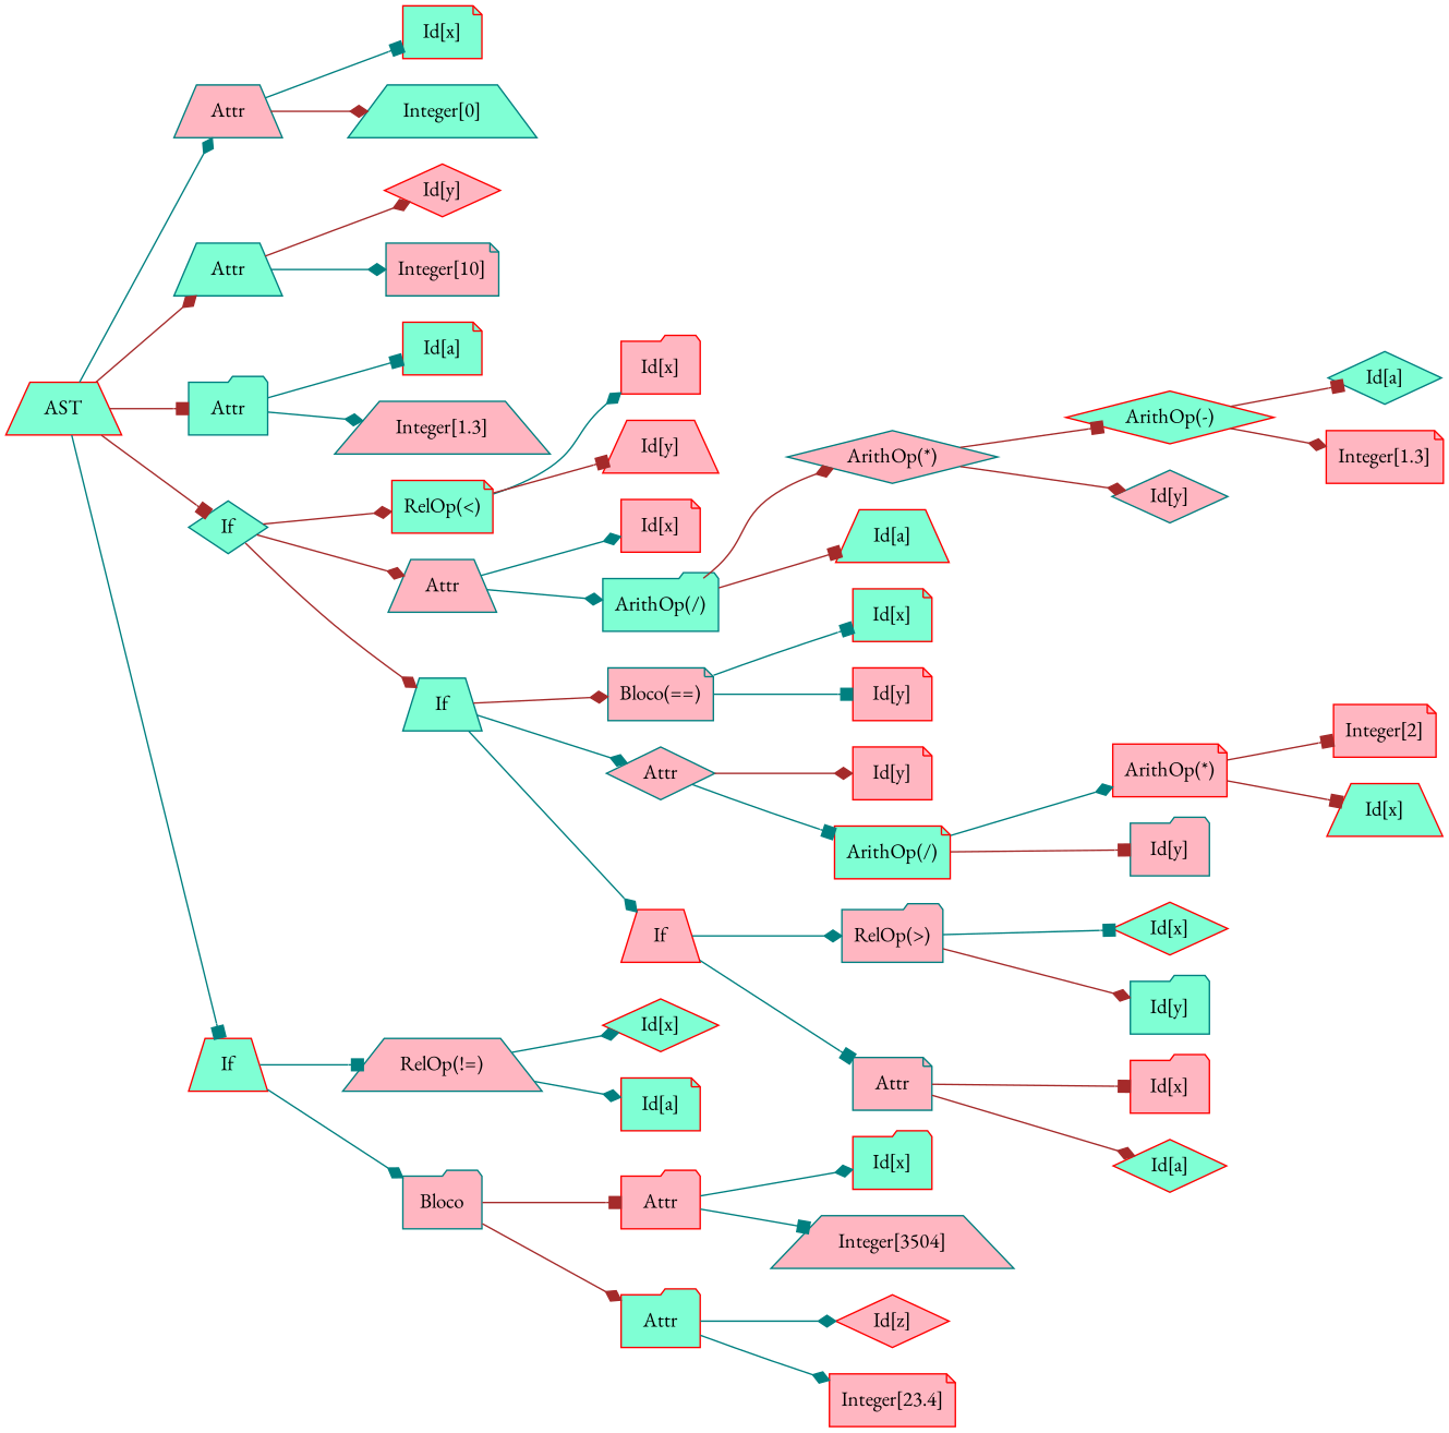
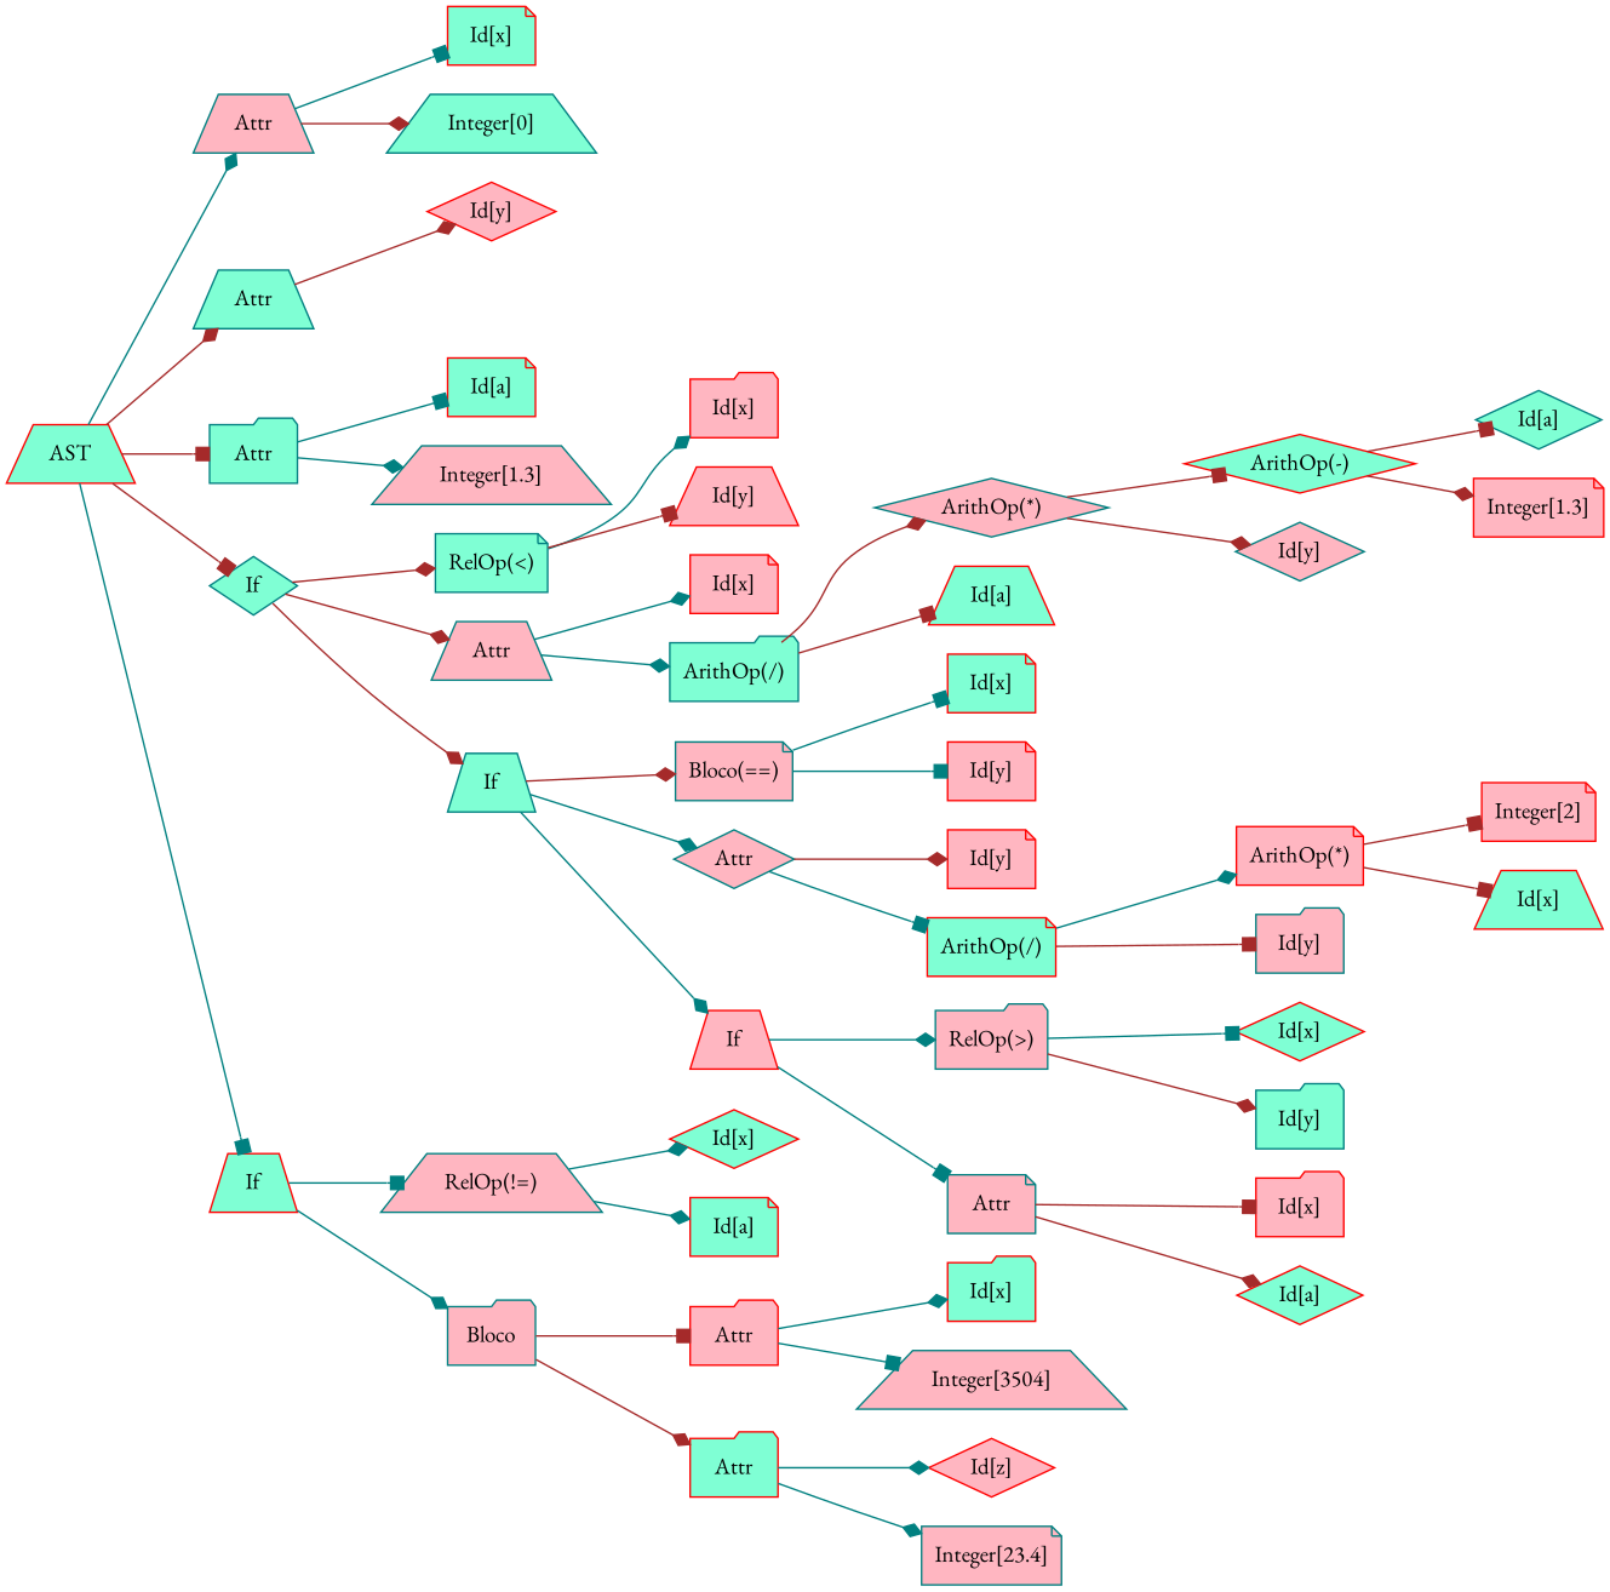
  digraph {
    fontname="EB Garamond"
    rankdir=LR
    node [color=red fillcolor=lightpink fontname="EB Garamond" shape=note style=filled]
    edge [arrowhead=diamond color=teal fontname="EB Garamond"]
    n1 [fillcolor=aquamarine label=AST shape=trapezium]
    n2 [color=teal label=Attr shape=trapezium]
    n3 [color=teal fillcolor=aquamarine label=Attr shape=trapezium]
    n4 [color=teal fillcolor=aquamarine label=Attr shape=folder]
    n5 [color=teal fillcolor=aquamarine label=If shape=diamond]
    n6 [fillcolor=aquamarine label=If shape=trapezium]
    n7 [fillcolor=aquamarine label="Id[x]"]
    n8 [color=teal fillcolor=aquamarine label="Integer[0]" shape=trapezium]
    n9 [label="Id[y]" shape=diamond]
-   n10 [color=teal label="Integer[10]"]
    n11 [fillcolor=aquamarine label="Id[a]"]
    n12 [color=teal label="Integer[1.3]" shape=trapezium]
-   n13 [fillcolor=aquamarine label="RelOp(<)"]
+   n13 [color=teal fillcolor=aquamarine label="RelOp(<)"]
    n14 [color=teal label=Attr shape=trapezium]
    n15 [color=teal fillcolor=aquamarine label=If shape=trapezium]
    n16 [color=teal label="RelOp(!=)" shape=trapezium]
    n17 [color=teal label=Bloco shape=folder]
    n18 [label="Id[x]" shape=folder]
    n19 [label="Id[y]" shape=trapezium]
    n20 [label="Id[x]"]
    n21 [color=teal fillcolor=aquamarine label="ArithOp(/)" shape=folder]
    n22 [color=teal label="Bloco(==)"]
    n23 [color=teal label=Attr shape=diamond]
    n24 [label=If shape=trapezium]
    n25 [color=teal label="ArithOp(*)" shape=diamond]
    n26 [fillcolor=aquamarine label="Id[a]" shape=trapezium]
    n27 [fillcolor=aquamarine label="ArithOp(-)" shape=diamond]
    n28 [color=teal label="Id[y]" shape=diamond]
    n29 [color=teal fillcolor=aquamarine label="Id[a]" shape=diamond]
    n30 [label="Integer[1.3]"]
    n31 [fillcolor=aquamarine label="Id[x]"]
    n32 [label="Id[y]"]
    n33 [label="Id[y]"]
    n34 [fillcolor=aquamarine label="ArithOp(/)"]
    n35 [color=teal label="RelOp(>)" shape=folder]
    n36 [color=teal label=Attr]
    n37 [label="ArithOp(*)"]
    n38 [color=teal label="Id[y]" shape=folder]
    n39 [label="Integer[2]"]
    n40 [fillcolor=aquamarine label="Id[x]" shape=trapezium]
    n41 [fillcolor=aquamarine label="Id[x]" shape=diamond]
    n42 [color=teal fillcolor=aquamarine label="Id[y]" shape=folder]
    n43 [label="Id[x]" shape=folder]
    n44 [fillcolor=aquamarine label="Id[a]" shape=diamond]
    n45 [fillcolor=aquamarine label="Id[x]" shape=diamond]
    n46 [fillcolor=aquamarine label="Id[a]"]
    n47 [label=Attr shape=folder]
    n48 [fillcolor=aquamarine label=Attr shape=folder]
    n49 [fillcolor=aquamarine label="Id[x]" shape=folder]
    n50 [color=teal label="Integer[3504]" shape=trapezium]
    n51 [label="Id[z]" shape=diamond]
-   n52 [label="Integer[23.4]"]
+   n52 [color=teal label="Integer[23.4]"]
    n1 -> n2
    n1 -> n3 [color=brown]
    n1 -> n4 [arrowhead=box color=brown]
    n1 -> n5 [arrowhead=box color=brown]
    n1 -> n6 [arrowhead=box]
    n2 -> n7 [arrowhead=box]
    n2 -> n8 [color=brown]
    n3 -> n9 [color=brown]
-   n3 -> n10
    n4 -> n11 [arrowhead=box]
    n4 -> n12
    n5 -> n13 [color=brown]
    n5 -> n14 [color=brown]
    n5 -> n15 [color=brown]
    n6 -> n16 [arrowhead=box]
    n6 -> n17
    n13 -> n18
    n13 -> n19 [arrowhead=box color=brown]
    n14 -> n20
    n14 -> n21
    n15 -> n22 [color=brown]
    n15 -> n23
    n15 -> n24
    n16 -> n45
    n16 -> n46
    n17 -> n47 [arrowhead=box color=brown]
    n17 -> n48 [color=brown]
    n21 -> n25 [color=brown]
    n21 -> n26 [arrowhead=box color=brown]
    n22 -> n31 [arrowhead=box]
    n22 -> n32 [arrowhead=box]
    n23 -> n33 [color=brown]
    n23 -> n34 [arrowhead=box]
    n24 -> n35
    n24 -> n36 [arrowhead=box]
    n25 -> n27 [arrowhead=box color=brown]
    n25 -> n28 [color=brown]
    n27 -> n29 [arrowhead=box color=brown]
    n27 -> n30 [color=brown]
    n34 -> n37
    n34 -> n38 [arrowhead=box color=brown]
    n35 -> n41 [arrowhead=box]
    n35 -> n42 [color=brown]
    n36 -> n43 [arrowhead=box color=brown]
    n36 -> n44 [color=brown]
    n37 -> n39 [arrowhead=box color=brown]
    n37 -> n40 [arrowhead=box color=brown]
    n47 -> n49
    n47 -> n50 [arrowhead=box]
    n48 -> n51
    n48 -> n52
  }
